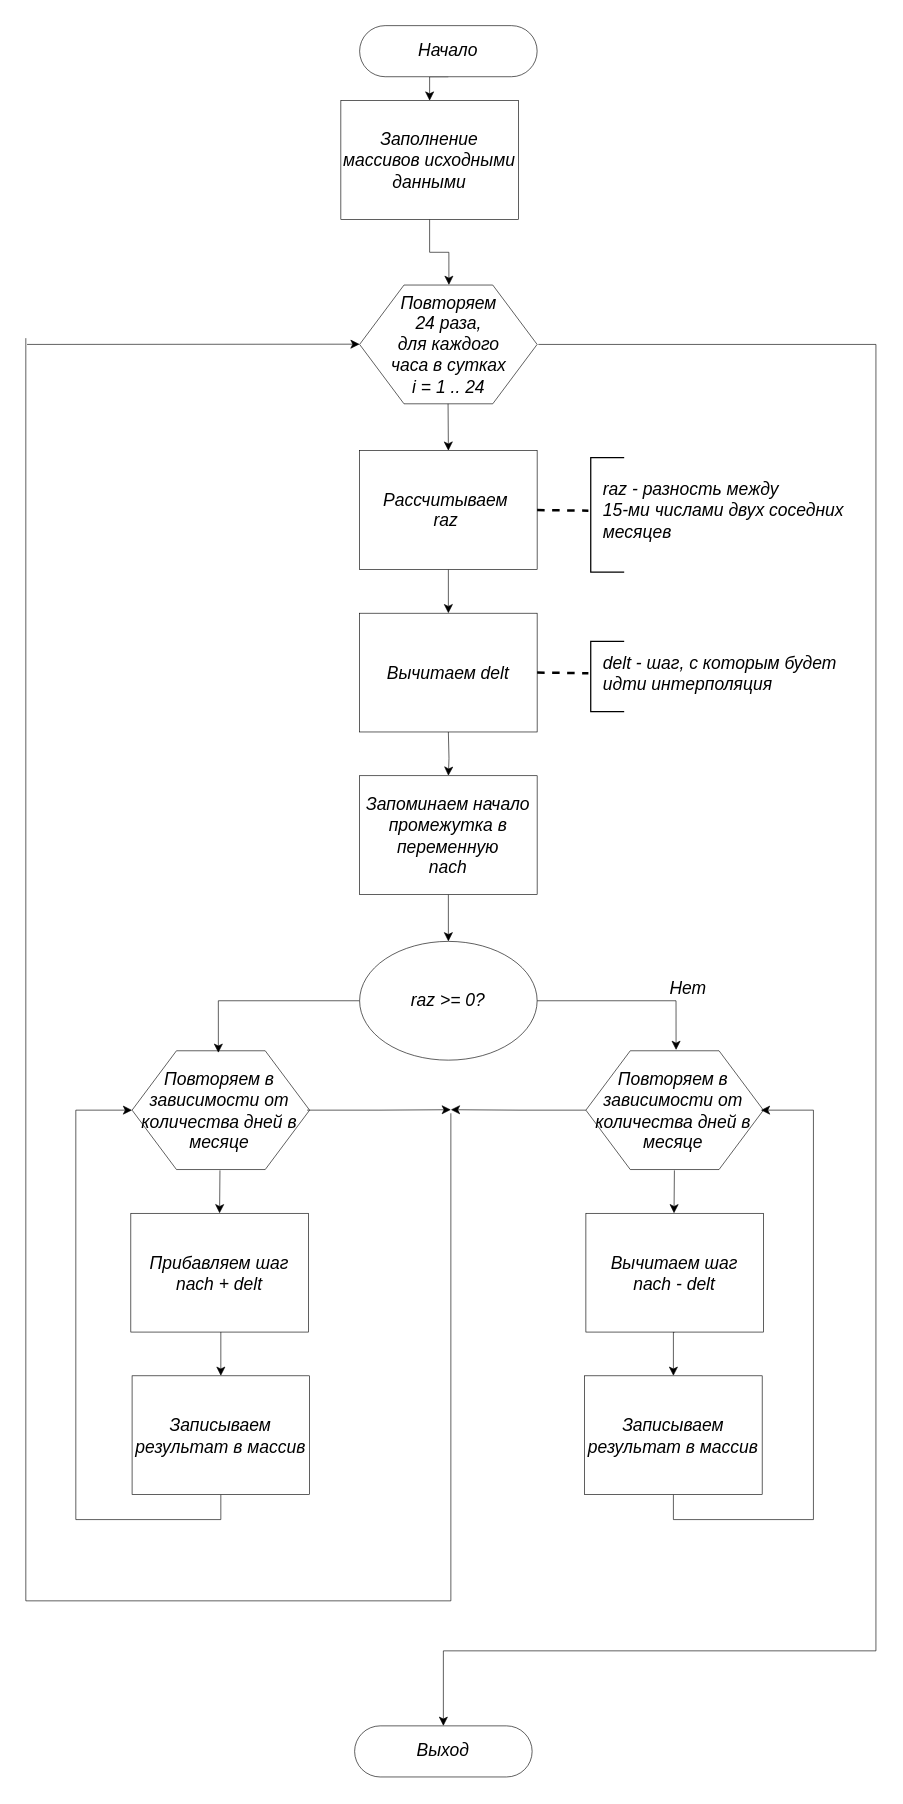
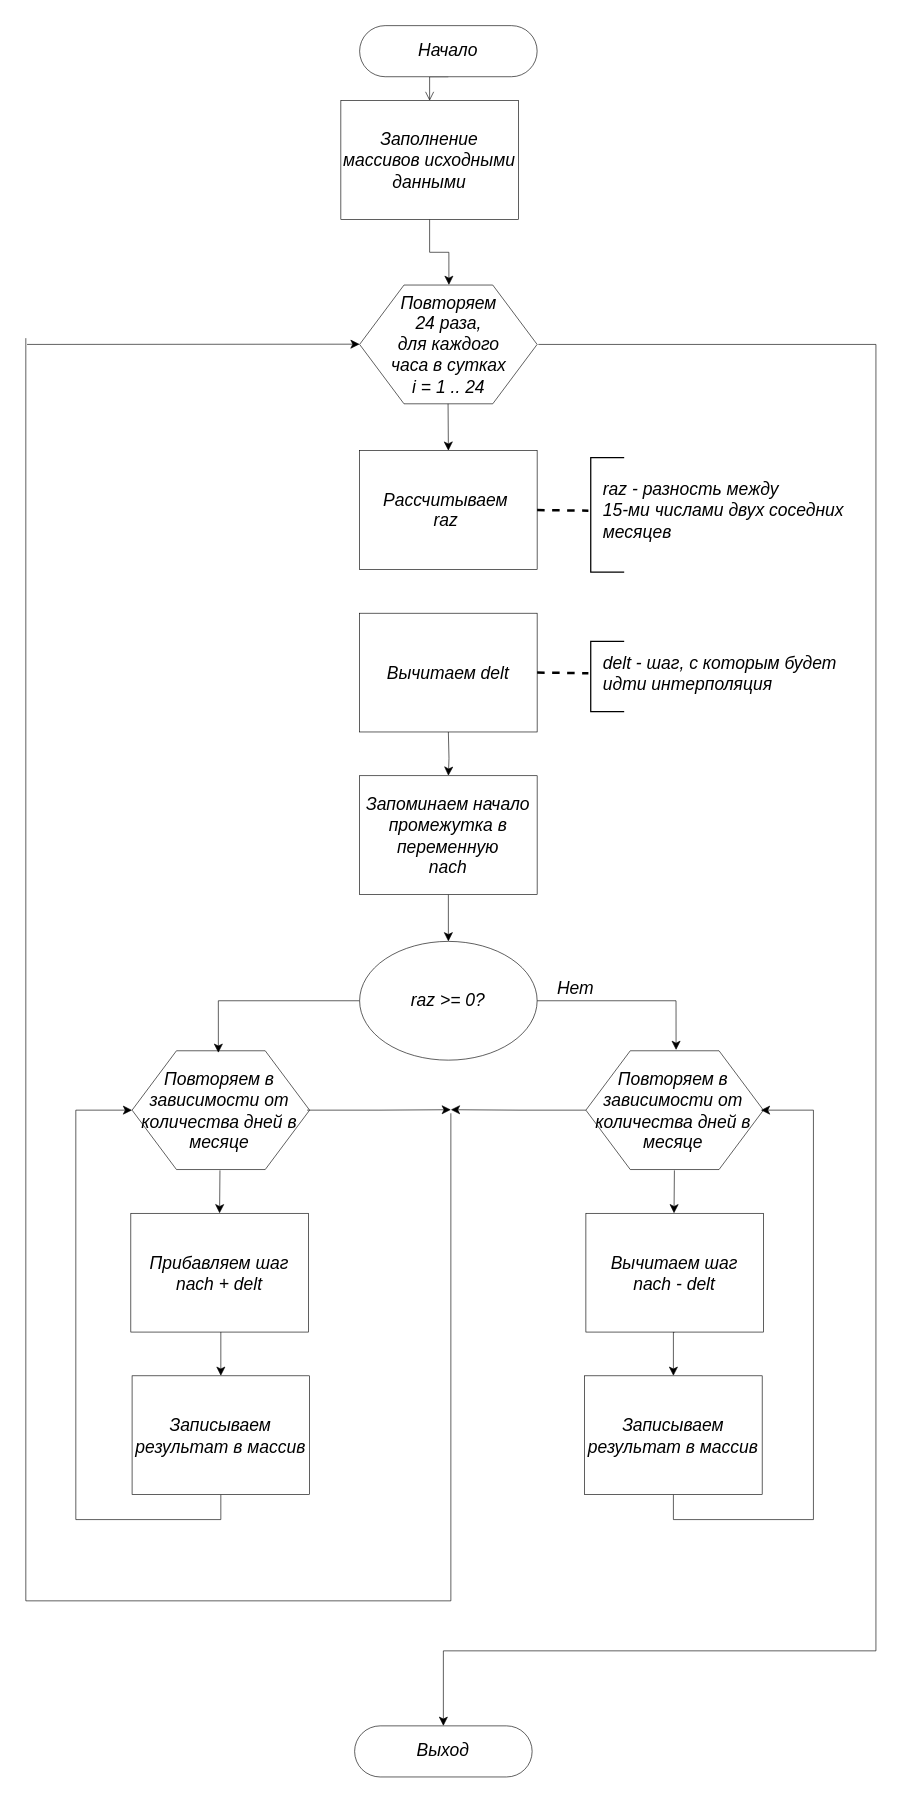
  <mxCell id="0" />
  <mxCell id="1" parent="0" />
  <mxCell id="2" value="" style="verticalLabelPosition=bottom;verticalAlign=top;html=1;shape=mxgraph.basic.polygon;polyCoords=[[0.25,0],[0.75,0],[1,0.5],[1,0.5],[0.75,1],[0.25,1],[0,0.5],[0,0.5]];polyline=0;fontSize=14;strokeWidth=0.5;" vertex="1" parent="1"><mxGeometry x="468" y="840" width="142" height="95" as="geometry" /></mxCell>
  <mxCell id="3" value="" style="verticalLabelPosition=bottom;verticalAlign=top;html=1;shape=mxgraph.basic.polygon;polyCoords=[[0.25,0],[0.75,0],[1,0.5],[1,0.5],[0.75,1],[0.25,1],[0,0.5],[0,0.5]];polyline=0;fontSize=14;strokeWidth=0.5;" vertex="1" parent="1"><mxGeometry x="105" y="840" width="142" height="95" as="geometry" /></mxCell>
  <mxCell id="4" value="" style="verticalLabelPosition=bottom;verticalAlign=top;html=1;shape=mxgraph.basic.polygon;polyCoords=[[0.25,0],[0.75,0],[1,0.5],[1,0.5],[0.75,1],[0.25,1],[0,0.5],[0,0.5]];polyline=0;fontSize=14;strokeWidth=0.5;" vertex="1" parent="1"><mxGeometry x="287" y="227.5" width="142" height="95" as="geometry" /></mxCell>
- <mxCell id="5" style="edgeStyle=orthogonalEdgeStyle;rounded=0;orthogonalLoop=1;jettySize=auto;html=1;exitX=0.5;exitY=1;exitDx=0;exitDy=0;entryX=0.5;entryY=0;entryDx=0;entryDy=0;strokeWidth=0.5;fontSize=14;" parent="1" source="6" target="9" edge="1"><mxGeometry relative="1" as="geometry" /></mxCell>
+ <mxCell id="5" style="edgeStyle=orthogonalEdgeStyle;rounded=0;orthogonalLoop=1;jettySize=auto;html=1;exitX=0.5;exitY=1;exitDx=0;exitDy=0;entryX=0.5;entryY=0;entryDx=0;entryDy=0;strokeWidth=0.5;fontSize=14;endArrow=open;" parent="1" source="6" target="9" edge="1"><mxGeometry relative="1" as="geometry" /></mxCell>
  <mxCell id="6" value="&lt;i style=&quot;font-size: 14px;&quot;&gt;Начало&lt;/i&gt;" style="rounded=1;whiteSpace=wrap;html=1;strokeWidth=0.5;fontSize=14;arcSize=50;" parent="1" vertex="1"><mxGeometry x="287" y="20" width="142" height="40.87" as="geometry" /></mxCell>
  <mxCell id="7" value="&lt;i style=&quot;font-size: 14px;&quot;&gt;Выход&lt;/i&gt;" style="rounded=1;whiteSpace=wrap;html=1;strokeWidth=0.5;fontSize=14;arcSize=50;" parent="1" vertex="1"><mxGeometry x="283" y="1380" width="142" height="40.87" as="geometry" /></mxCell>
  <mxCell id="8" style="edgeStyle=orthogonalEdgeStyle;rounded=0;orthogonalLoop=1;jettySize=auto;html=1;exitX=0.5;exitY=1;exitDx=0;exitDy=0;entryX=0.503;entryY=-0.001;entryDx=0;entryDy=0;entryPerimeter=0;fontSize=14;strokeWidth=0.5;" edge="1" parent="1" source="9" target="4"><mxGeometry relative="1" as="geometry" /></mxCell>
  <mxCell id="9" value="&lt;i style=&quot;font-size: 14px;&quot;&gt;Заполнение массивов исходными данными&lt;/i&gt;" style="rounded=0;whiteSpace=wrap;html=1;strokeWidth=0.5;fontSize=14;" parent="1" vertex="1"><mxGeometry x="272" y="80" width="142" height="95" as="geometry" /></mxCell>
  <mxCell id="10" style="edgeStyle=orthogonalEdgeStyle;rounded=0;orthogonalLoop=1;jettySize=auto;html=1;exitX=0.5;exitY=1;exitDx=0;exitDy=0;strokeWidth=0.5;fontSize=14;" parent="1" target="12" edge="1"><mxGeometry relative="1" as="geometry"><mxPoint x="358" y="585" as="sourcePoint" /></mxGeometry></mxCell>
  <mxCell id="11" style="edgeStyle=orthogonalEdgeStyle;rounded=0;orthogonalLoop=1;jettySize=auto;html=1;exitX=0.5;exitY=1;exitDx=0;exitDy=0;entryX=0.5;entryY=0;entryDx=0;entryDy=0;strokeWidth=0.5;fontSize=14;" parent="1" target="15" edge="1"><mxGeometry relative="1" as="geometry"><mxPoint x="358" y="715" as="sourcePoint" /></mxGeometry></mxCell>
  <mxCell id="12" value="&lt;i style=&quot;font-size: 14px;&quot;&gt;Запоминаем начало промежутка в переменную&lt;br style=&quot;font-size: 14px;&quot;&gt;nach&lt;/i&gt;" style="rounded=0;whiteSpace=wrap;html=1;strokeWidth=0.5;fontSize=14;" parent="1" vertex="1"><mxGeometry x="287" y="620" width="142" height="95" as="geometry" /></mxCell>
  <mxCell id="13" style="edgeStyle=orthogonalEdgeStyle;rounded=0;sketch=0;jumpSize=6;orthogonalLoop=1;jettySize=auto;html=1;exitX=0;exitY=0.5;exitDx=0;exitDy=0;shadow=0;fontSize=14;strokeWidth=0.5;entryX=0.486;entryY=0.017;entryDx=0;entryDy=0;entryPerimeter=0;" edge="1" parent="1" source="15" target="3"><mxGeometry relative="1" as="geometry"><mxPoint x="160" y="799.941" as="targetPoint" /><Array as="points"><mxPoint x="174" y="800" /></Array></mxGeometry></mxCell>
  <mxCell id="14" style="edgeStyle=orthogonalEdgeStyle;rounded=0;sketch=0;jumpSize=6;orthogonalLoop=1;jettySize=auto;html=1;exitX=1;exitY=0.5;exitDx=0;exitDy=0;entryX=0.508;entryY=-0.007;entryDx=0;entryDy=0;entryPerimeter=0;shadow=0;fontSize=14;strokeWidth=0.5;" edge="1" parent="1" source="15" target="2"><mxGeometry relative="1" as="geometry" /></mxCell>
  <mxCell id="15" value="&lt;i style=&quot;font-size: 14px;&quot;&gt;raz &amp;gt;= 0?&lt;/i&gt;" style="ellipse;whiteSpace=wrap;html=1;strokeWidth=0.5;fontSize=14;verticalAlign=middle;" parent="1" vertex="1"><mxGeometry x="287" y="752.5" width="142" height="95" as="geometry" /></mxCell>
  <mxCell id="16" style="edgeStyle=orthogonalEdgeStyle;rounded=0;orthogonalLoop=1;jettySize=auto;html=1;exitX=0.5;exitY=1;exitDx=0;exitDy=0;entryX=0.5;entryY=0;entryDx=0;entryDy=0;strokeWidth=0.5;fontSize=14;" parent="1" target="23" edge="1"><mxGeometry relative="1" as="geometry"><mxPoint x="176" y="1065" as="sourcePoint" /></mxGeometry></mxCell>
- <mxCell id="17" value="&lt;i&gt;Нет&lt;/i&gt;" style="text;html=1;strokeColor=none;fillColor=none;align=center;verticalAlign=middle;whiteSpace=wrap;rounded=0;strokeWidth=0.5;fontSize=14;" parent="1" vertex="1"><mxGeometry x="530" y="780" width="40" height="20" as="geometry" /></mxCell>
+ <mxCell id="17" value="&lt;i&gt;Нет&lt;/i&gt;" style="text;html=1;strokeColor=none;fillColor=none;align=center;verticalAlign=middle;whiteSpace=wrap;rounded=0;strokeWidth=0.5;fontSize=14;" parent="1" vertex="1"><mxGeometry x="440" y="780" width="40" height="20" as="geometry" /></mxCell>
  <mxCell id="18" style="edgeStyle=orthogonalEdgeStyle;rounded=0;sketch=0;jumpSize=6;orthogonalLoop=1;jettySize=auto;html=1;exitX=1;exitY=0.5;exitDx=0;exitDy=0;shadow=0;fontSize=14;strokeWidth=0.5;" edge="1" parent="1" source="19"><mxGeometry relative="1" as="geometry"><mxPoint x="360" y="887.143" as="targetPoint" /></mxGeometry></mxCell>
  <mxCell id="19" value="&lt;i style=&quot;font-size: 14px;&quot;&gt;Повторяем в зависимости от количества дней в месяце&lt;/i&gt;" style="text;html=1;strokeColor=none;fillColor=none;align=center;verticalAlign=middle;whiteSpace=wrap;rounded=0;strokeWidth=0.5;fontSize=14;" parent="1" vertex="1"><mxGeometry x="105" y="877.5" width="140" height="20" as="geometry" /></mxCell>
  <mxCell id="20" style="edgeStyle=orthogonalEdgeStyle;rounded=0;sketch=0;jumpSize=6;orthogonalLoop=1;jettySize=auto;html=1;exitX=0;exitY=0.5;exitDx=0;exitDy=0;shadow=0;fontSize=14;strokeWidth=0.5;" edge="1" parent="1" source="21"><mxGeometry relative="1" as="geometry"><mxPoint x="360" y="887.143" as="targetPoint" /></mxGeometry></mxCell>
  <mxCell id="21" value="&lt;i style=&quot;font-size: 14px;&quot;&gt;Повторяем в зависимости от количества дней в месяце&lt;/i&gt;" style="text;html=1;strokeColor=none;fillColor=none;align=center;verticalAlign=middle;whiteSpace=wrap;rounded=0;strokeWidth=0.5;fontSize=14;" parent="1" vertex="1"><mxGeometry x="468" y="877.5" width="140" height="20" as="geometry" /></mxCell>
  <mxCell id="22" style="edgeStyle=orthogonalEdgeStyle;rounded=0;sketch=0;jumpSize=6;orthogonalLoop=1;jettySize=auto;html=1;exitX=0.5;exitY=1;exitDx=0;exitDy=0;entryX=0;entryY=0.5;entryDx=0;entryDy=0;shadow=0;fontSize=14;strokeWidth=0.5;" edge="1" parent="1" source="23" target="19"><mxGeometry relative="1" as="geometry"><Array as="points"><mxPoint x="176" y="1215" /><mxPoint x="60" y="1215" /><mxPoint x="60" y="888" /></Array></mxGeometry></mxCell>
  <mxCell id="23" value="&lt;i style=&quot;font-size: 14px;&quot;&gt;Записываем результат в массив&lt;/i&gt;" style="rounded=0;whiteSpace=wrap;html=1;strokeWidth=0.5;fontSize=14;" parent="1" vertex="1"><mxGeometry x="105" y="1100" width="142" height="95" as="geometry" /></mxCell>
  <mxCell id="24" style="edgeStyle=orthogonalEdgeStyle;rounded=0;sketch=0;jumpSize=6;orthogonalLoop=1;jettySize=auto;html=1;exitX=0.5;exitY=1;exitDx=0;exitDy=0;entryX=1;entryY=0.5;entryDx=0;entryDy=0;shadow=0;fontSize=14;strokeWidth=0.5;" edge="1" parent="1" source="25" target="21"><mxGeometry relative="1" as="geometry"><Array as="points"><mxPoint x="538" y="1215" /><mxPoint x="650" y="1215" /><mxPoint x="650" y="887" /></Array></mxGeometry></mxCell>
  <mxCell id="25" value="&lt;i style=&quot;font-size: 14px;&quot;&gt;Записываем результат в массив&lt;/i&gt;" style="rounded=0;whiteSpace=wrap;html=1;strokeWidth=0.5;fontSize=14;" parent="1" vertex="1"><mxGeometry x="467" y="1100" width="142" height="95" as="geometry" /></mxCell>
  <mxCell id="26" value="&lt;i&gt;Вычитаем delt&lt;/i&gt;" style="rounded=0;whiteSpace=wrap;html=1;strokeWidth=0.5;fontSize=14;" vertex="1" parent="1"><mxGeometry x="287" y="490" width="142" height="95" as="geometry" /></mxCell>
- <mxCell id="27" style="edgeStyle=orthogonalEdgeStyle;rounded=0;orthogonalLoop=1;jettySize=auto;html=1;exitX=0.5;exitY=1;exitDx=0;exitDy=0;entryX=0.5;entryY=0;entryDx=0;entryDy=0;fontSize=14;strokeWidth=0.5;" edge="1" parent="1" source="28" target="26"><mxGeometry relative="1" as="geometry" /></mxCell>
  <mxCell id="28" value="&lt;font style=&quot;font-size: 14px&quot;&gt;&lt;i&gt;Рассчитываем&amp;nbsp;&lt;br&gt;&lt;/i&gt;&lt;i&gt;&lt;span lang=&quot;EN-US&quot; style=&quot;line-height: 115%&quot;&gt;raz&lt;/span&gt;&lt;span style=&quot;line-height: 115% ; font-family: &amp;#34;times new roman&amp;#34; , serif&quot;&gt;&amp;nbsp;&lt;/span&gt;&lt;/i&gt;&lt;/font&gt;&lt;i style=&quot;font-size: 14px&quot;&gt;&lt;br&gt;&lt;/i&gt;" style="rounded=0;whiteSpace=wrap;html=1;strokeWidth=0.5;fontSize=14;" vertex="1" parent="1"><mxGeometry x="287" y="360" width="142" height="95" as="geometry" /></mxCell>
  <mxCell id="29" style="edgeStyle=orthogonalEdgeStyle;rounded=0;sketch=0;jumpSize=6;orthogonalLoop=1;jettySize=auto;html=1;entryX=0.5;entryY=0;entryDx=0;entryDy=0;shadow=0;fontSize=14;strokeWidth=0.5;" edge="1" parent="1" target="7"><mxGeometry relative="1" as="geometry"><mxPoint x="430" y="275" as="sourcePoint" /><Array as="points"><mxPoint x="700" y="275" /><mxPoint x="700" y="1320" /><mxPoint x="354" y="1320" /></Array></mxGeometry></mxCell>
  <mxCell id="30" value="&lt;i&gt;Повторяем&lt;br&gt;24 раза,&lt;br&gt;для каждого&lt;br&gt;часа в сутках&lt;br&gt;&lt;/i&gt;&lt;i&gt;i = 1 .. 24&lt;/i&gt;" style="text;html=1;align=center;verticalAlign=middle;resizable=0;points=[];autosize=1;strokeColor=none;fontSize=14;" vertex="1" parent="1"><mxGeometry x="303" y="230" width="110" height="90" as="geometry" /></mxCell>
  <mxCell id="31" style="edgeStyle=orthogonalEdgeStyle;rounded=0;orthogonalLoop=1;jettySize=auto;html=1;exitX=0.5;exitY=1;exitDx=0;exitDy=0;entryX=0.5;entryY=0;entryDx=0;entryDy=0;fontSize=14;strokeWidth=0.5;" edge="1" parent="1" target="28"><mxGeometry relative="1" as="geometry"><mxPoint x="357.76" y="322.5" as="sourcePoint" /><mxPoint x="358.186" y="354.905" as="targetPoint" /></mxGeometry></mxCell>
  <mxCell id="32" value="" style="endArrow=none;html=1;fontSize=14;strokeWidth=2;exitX=1;exitY=0.5;exitDx=0;exitDy=0;dashed=1;jumpSize=6;shadow=0;sketch=0;" edge="1" parent="1" source="28"><mxGeometry width="50" height="50" relative="1" as="geometry"><mxPoint x="430" y="440" as="sourcePoint" /><mxPoint x="470" y="408" as="targetPoint" /></mxGeometry></mxCell>
  <mxCell id="33" value="" style="shape=partialRectangle;whiteSpace=wrap;html=1;bottom=1;right=1;left=1;top=0;fillColor=none;routingCenterX=-0.5;fontSize=14;strokeWidth=1;verticalAlign=middle;rotation=90;" vertex="1" parent="1"><mxGeometry x="439.23" y="398.28" width="91.56" height="26.25" as="geometry" /></mxCell>
  <mxCell id="34" value="&lt;i&gt;raz - разность между &lt;br&gt;15-ми числами двух соседних &lt;br&gt;месяцев&lt;/i&gt;" style="text;html=1;align=left;verticalAlign=middle;resizable=0;points=[];autosize=1;strokeColor=none;fontSize=14;" vertex="1" parent="1"><mxGeometry x="480" y="377.5" width="210" height="60" as="geometry" /></mxCell>
  <mxCell id="35" value="" style="endArrow=none;html=1;fontSize=14;strokeWidth=2;exitX=1;exitY=0.5;exitDx=0;exitDy=0;dashed=1;jumpSize=6;shadow=0;sketch=0;" edge="1" parent="1"><mxGeometry width="50" height="50" relative="1" as="geometry"><mxPoint x="429" y="537.5" as="sourcePoint" /><mxPoint x="470" y="538" as="targetPoint" /></mxGeometry></mxCell>
  <mxCell id="36" value="" style="shape=partialRectangle;whiteSpace=wrap;html=1;bottom=1;right=1;left=1;top=0;fillColor=none;routingCenterX=-0.5;fontSize=14;strokeWidth=1;verticalAlign=middle;rotation=90;" vertex="1" parent="1"><mxGeometry x="456.88" y="527.51" width="56.25" height="26.25" as="geometry" /></mxCell>
  <mxCell id="37" value="&lt;i&gt;&lt;span style=&quot;text-align: center&quot;&gt;delt&amp;nbsp;&lt;/span&gt;- шаг, с которым будет &lt;br&gt;идти интерполяция&amp;nbsp;&lt;/i&gt;" style="text;html=1;align=left;verticalAlign=middle;resizable=0;points=[];autosize=1;strokeColor=none;fontSize=14;" vertex="1" parent="1"><mxGeometry x="480" y="517.5" width="200" height="40" as="geometry" /></mxCell>
  <mxCell id="38" value="&lt;i&gt;&lt;span&gt;Прибавляем шаг&lt;/span&gt;&lt;br&gt;&lt;span&gt;nach + delt&lt;/span&gt;&lt;/i&gt;" style="rounded=0;whiteSpace=wrap;html=1;strokeWidth=0.5;fontSize=14;" vertex="1" parent="1"><mxGeometry x="104" y="970" width="142" height="95" as="geometry" /></mxCell>
  <mxCell id="39" style="edgeStyle=orthogonalEdgeStyle;rounded=0;sketch=0;jumpSize=6;orthogonalLoop=1;jettySize=auto;html=1;exitX=0.5;exitY=1;exitDx=0;exitDy=0;entryX=0.5;entryY=0;entryDx=0;entryDy=0;shadow=0;fontSize=14;strokeWidth=0.5;" edge="1" parent="1" source="40" target="25"><mxGeometry relative="1" as="geometry" /></mxCell>
  <mxCell id="40" value="&lt;i&gt;Вычитаем шаг&lt;br&gt;nach - delt&lt;/i&gt;" style="rounded=0;whiteSpace=wrap;html=1;strokeWidth=0.5;fontSize=14;" vertex="1" parent="1"><mxGeometry x="468" y="970" width="142" height="95" as="geometry" /></mxCell>
  <mxCell id="41" value="" style="endArrow=classic;html=1;shadow=0;fontSize=14;strokeWidth=0.5;exitX=0.495;exitY=1.007;exitDx=0;exitDy=0;exitPerimeter=0;entryX=0.5;entryY=0;entryDx=0;entryDy=0;" edge="1" parent="1" source="3" target="38"><mxGeometry width="50" height="50" relative="1" as="geometry"><mxPoint x="160" y="880" as="sourcePoint" /><mxPoint x="210" y="830" as="targetPoint" /></mxGeometry></mxCell>
  <mxCell id="42" value="" style="endArrow=classic;html=1;shadow=0;fontSize=14;strokeWidth=0.5;exitX=0.495;exitY=1.007;exitDx=0;exitDy=0;exitPerimeter=0;entryX=0.5;entryY=0;entryDx=0;entryDy=0;" edge="1" parent="1"><mxGeometry width="50" height="50" relative="1" as="geometry"><mxPoint x="538.79" y="935.665" as="sourcePoint" /><mxPoint x="538.5" y="970" as="targetPoint" /></mxGeometry></mxCell>
  <mxCell id="43" value="" style="endArrow=none;html=1;shadow=0;fontSize=14;strokeWidth=0.5;" edge="1" parent="1"><mxGeometry width="50" height="50" relative="1" as="geometry"><mxPoint x="360" y="1280" as="sourcePoint" /><mxPoint x="360" y="890" as="targetPoint" /></mxGeometry></mxCell>
  <mxCell id="44" value="" style="endArrow=none;html=1;shadow=0;fontSize=14;strokeWidth=0.5;" edge="1" parent="1"><mxGeometry width="50" height="50" relative="1" as="geometry"><mxPoint x="360" y="1280" as="sourcePoint" /><mxPoint x="20" y="1280" as="targetPoint" /></mxGeometry></mxCell>
  <mxCell id="45" value="" style="endArrow=none;html=1;shadow=0;fontSize=14;strokeWidth=0.5;" edge="1" parent="1"><mxGeometry width="50" height="50" relative="1" as="geometry"><mxPoint x="20" y="1280" as="sourcePoint" /><mxPoint x="20" y="270" as="targetPoint" /></mxGeometry></mxCell>
  <mxCell id="46" value="" style="endArrow=classic;html=1;shadow=0;fontSize=14;strokeWidth=0.5;" edge="1" parent="1"><mxGeometry width="50" height="50" relative="1" as="geometry"><mxPoint x="21" y="275" as="sourcePoint" /><mxPoint x="287" y="274.8" as="targetPoint" /></mxGeometry></mxCell>
